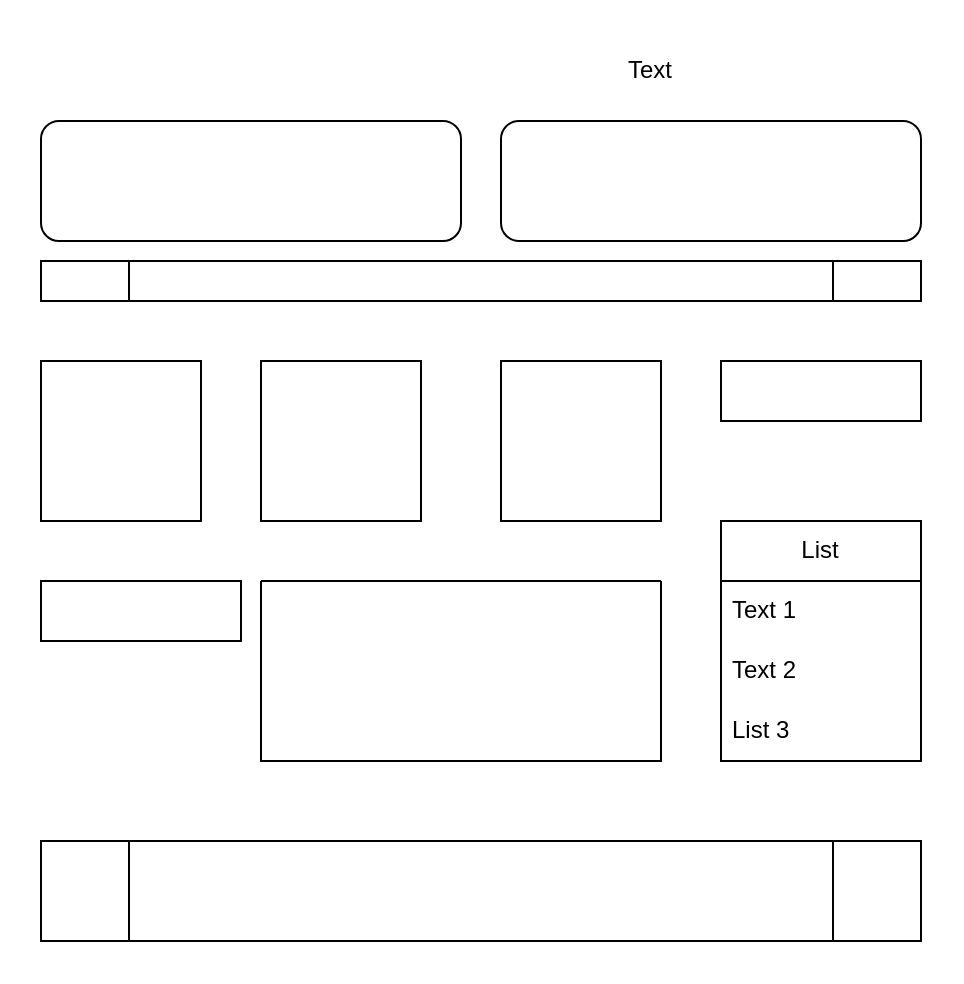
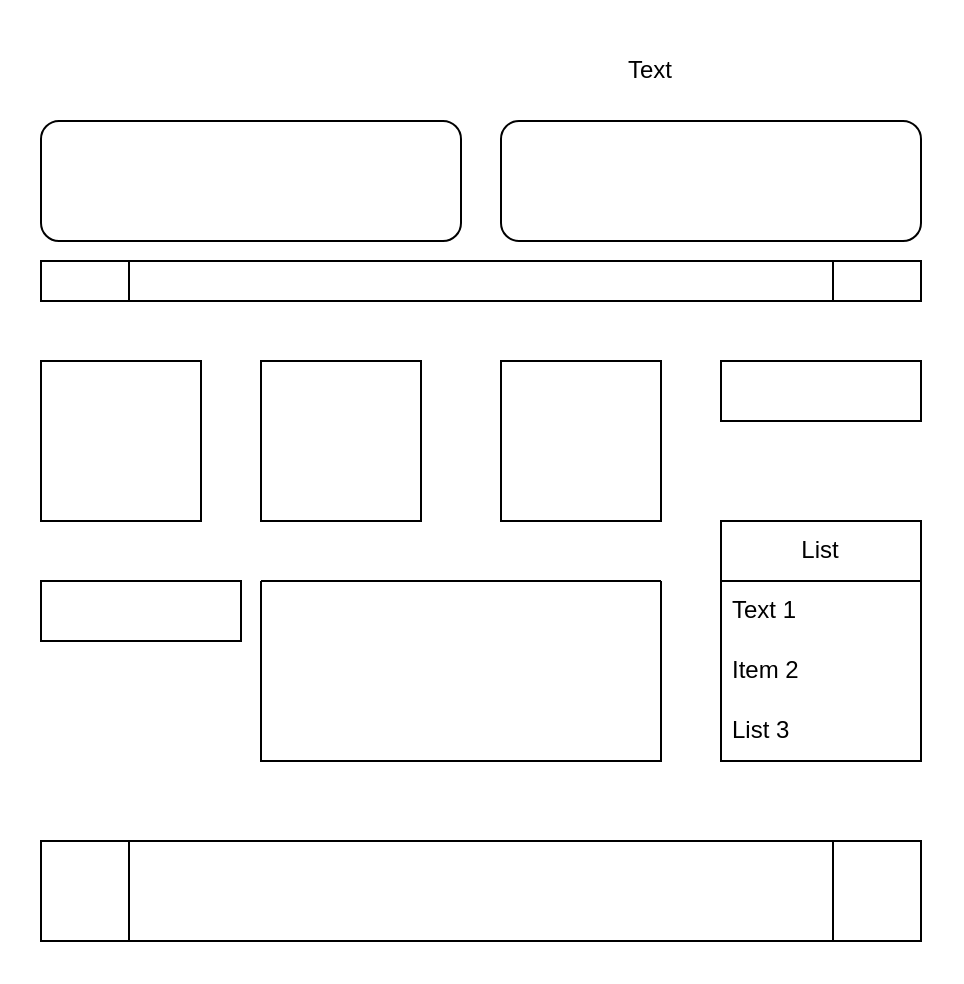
  <mxCell id="0" />
  <mxCell id="1" parent="0" />
  <mxCell id="2" value="" style="rounded=1;whiteSpace=wrap;html=1;" parent="1" vertex="1"><mxGeometry x="20" y="60" width="210" height="60" as="geometry" /></mxCell>
  <mxCell id="3" value="" style="rounded=1;whiteSpace=wrap;html=1;" parent="1" vertex="1"><mxGeometry x="250" y="60" width="210" height="60" as="geometry" /></mxCell>
  <mxCell id="4" value="Text" style="text;html=1;strokeColor=none;fillColor=none;align=center;verticalAlign=middle;whiteSpace=wrap;rounded=0;" parent="1" vertex="1"><mxGeometry x="295" y="20" width="60" height="30" as="geometry" /></mxCell>
  <mxCell id="5" value="" style="whiteSpace=wrap;html=1;aspect=fixed;" parent="1" vertex="1"><mxGeometry x="20" y="180" width="80" height="80" as="geometry" /></mxCell>
  <mxCell id="6" value="" style="rounded=0;whiteSpace=wrap;html=1;" parent="1" vertex="1"><mxGeometry x="360" y="180" width="100" height="30" as="geometry" /></mxCell>
  <mxCell id="7" value="" style="shape=process;whiteSpace=wrap;html=1;backgroundOutline=1;" parent="1" vertex="1"><mxGeometry x="20" y="130" width="440" height="20" as="geometry" /></mxCell>
  <mxCell id="8" value="" style="whiteSpace=wrap;html=1;aspect=fixed;" parent="1" vertex="1"><mxGeometry x="130" y="180" width="80" height="80" as="geometry" /></mxCell>
  <mxCell id="9" value="" style="whiteSpace=wrap;html=1;aspect=fixed;" parent="1" vertex="1"><mxGeometry x="250" y="180" width="80" height="80" as="geometry" /></mxCell>
  <mxCell id="10" value="" style="rounded=0;whiteSpace=wrap;html=1;" parent="1" vertex="1"><mxGeometry x="20" y="290" width="100" height="30" as="geometry" /></mxCell>
  <mxCell id="11" value="List" style="swimlane;fontStyle=0;childLayout=stackLayout;horizontal=1;startSize=30;horizontalStack=0;resizeParent=1;resizeParentMax=0;resizeLast=0;collapsible=1;marginBottom=0;whiteSpace=wrap;html=1;" parent="1" vertex="1"><mxGeometry x="360" y="260" width="100" height="120" as="geometry" /></mxCell>
  <mxCell id="12" value="Text 1" style="text;strokeColor=none;fillColor=none;align=left;verticalAlign=middle;spacingLeft=4;spacingRight=4;overflow=hidden;points=[[0,0.5],[1,0.5]];portConstraint=eastwest;rotatable=0;whiteSpace=wrap;html=1;" parent="11" vertex="1"><mxGeometry y="30" width="100" height="30" as="geometry" /></mxCell>
- <mxCell id="13" value="Text 2" style="text;strokeColor=none;fillColor=none;align=left;verticalAlign=middle;spacingLeft=4;spacingRight=4;overflow=hidden;points=[[0,0.5],[1,0.5]];portConstraint=eastwest;rotatable=0;whiteSpace=wrap;html=1;" parent="11" vertex="1"><mxGeometry y="60" width="100" height="30" as="geometry" /></mxCell>
+ <mxCell id="13" value="Item 2" style="text;strokeColor=none;fillColor=none;align=left;verticalAlign=middle;spacingLeft=4;spacingRight=4;overflow=hidden;points=[[0,0.5],[1,0.5]];portConstraint=eastwest;rotatable=0;whiteSpace=wrap;html=1;" parent="11" vertex="1"><mxGeometry y="60" width="100" height="30" as="geometry" /></mxCell>
  <mxCell id="14" value="List 3" style="text;strokeColor=none;fillColor=none;align=left;verticalAlign=middle;spacingLeft=4;spacingRight=4;overflow=hidden;points=[[0,0.5],[1,0.5]];portConstraint=eastwest;rotatable=0;whiteSpace=wrap;html=1;" parent="11" vertex="1"><mxGeometry y="90" width="100" height="30" as="geometry" /></mxCell>
  <mxCell id="15" value="" style="shape=process;whiteSpace=wrap;html=1;backgroundOutline=1;" parent="1" vertex="1"><mxGeometry x="20" y="420" width="440" height="50" as="geometry" /></mxCell>
  <mxCell id="16" value="" style="swimlane;startSize=0;" parent="1" vertex="1"><mxGeometry x="130" y="290" width="200" height="90" as="geometry" /></mxCell>
